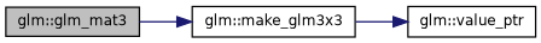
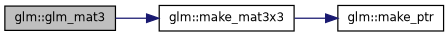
  digraph {
    rankdir=LR
    node [color=black fillcolor=white fontname=Helvetica fontsize=10 shape=record style=filled]
    edge [color=midnightblue fontname=Helvetica fontsize=10 labelfontname=Helvetica labelfontsize=10 style=solid]
    n1 [fillcolor=grey75 fontcolor=black height=0.2 label="glm::glm_mat3" width=0.4]
-   n2 [height=0.2 label="glm::make_glm3x3" width=0.4]
-   n3 [height=0.2 label="glm::value_ptr" width=0.4]
+   n2 [height=0.2 label="glm::make_mat3x3" width=0.4]
+   n3 [height=0.2 label="glm::make_ptr" width=0.4]
    n1 -> n2
    n2 -> n3
  }
